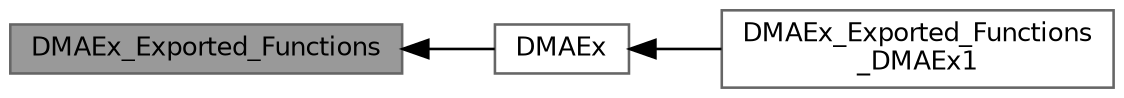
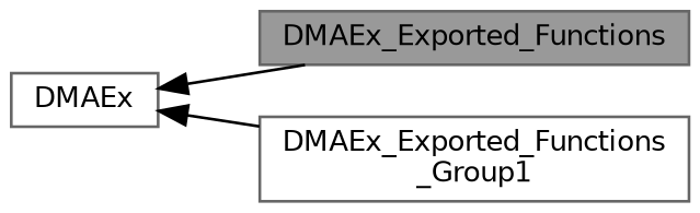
  digraph {
    rankdir=LR
    node [color=grey40 fillcolor=white fontname=Helvetica fontsize=10 shape=box style=filled]
    edge [dir=back fontname=Helvetica fontsize=10 labelfontname=Helvetica labelfontsize=10 shape=plaintext style=solid]
    n1 [height=0.2 label=DMAEx width=0.4]
    n2 [color=gray40 fillcolor=grey60 fontcolor=black height=0.2 label=DMAEx_Exported_Functions width=0.4]
-   n3 [height=0.2 label="DMAEx_Exported_Functions\l_DMAEx1" width=0.4]
-   n2 -> n1
+   n3 [height=0.2 label="DMAEx_Exported_Functions\l_Group1" width=0.4]
+   n1 -> n2
    n1 -> n3
  }
